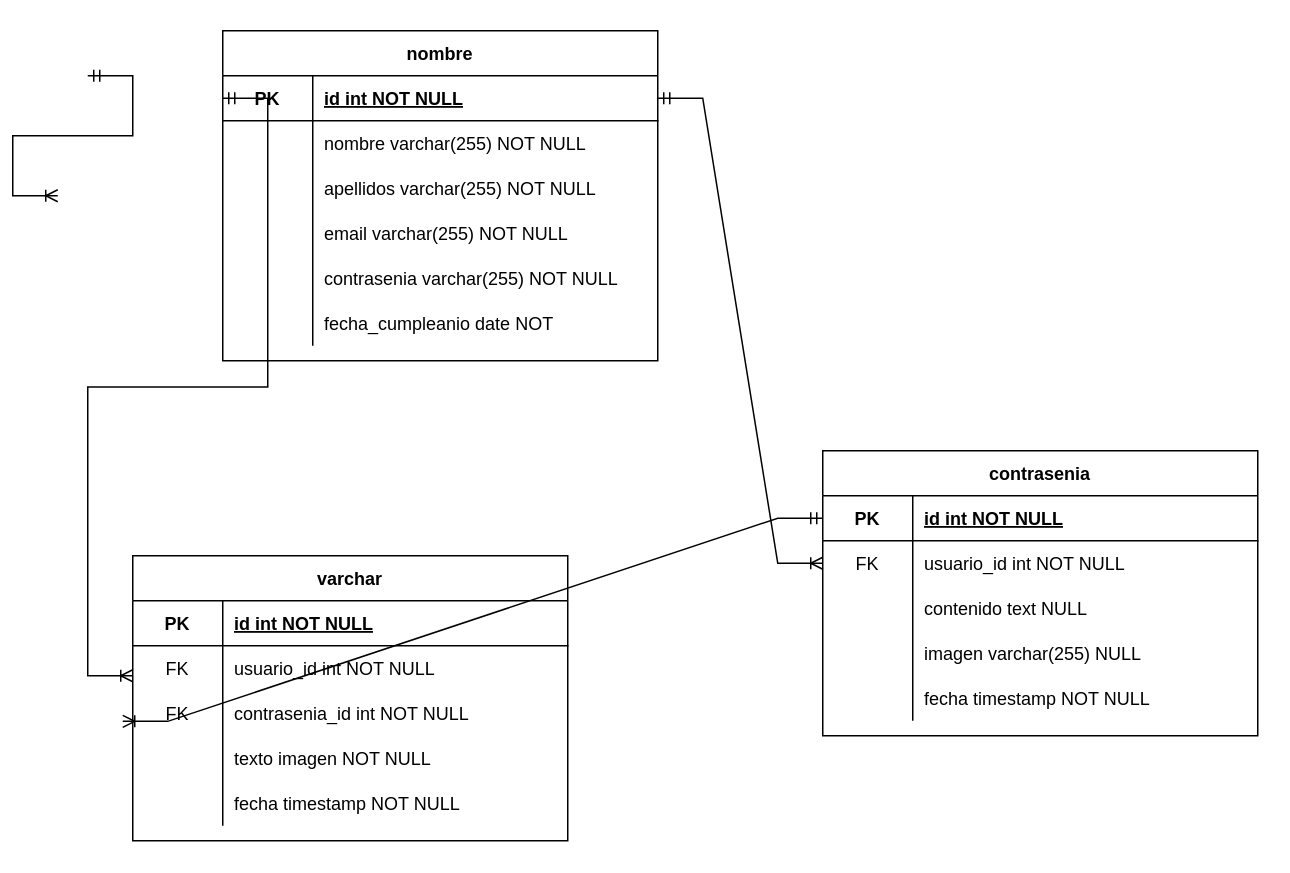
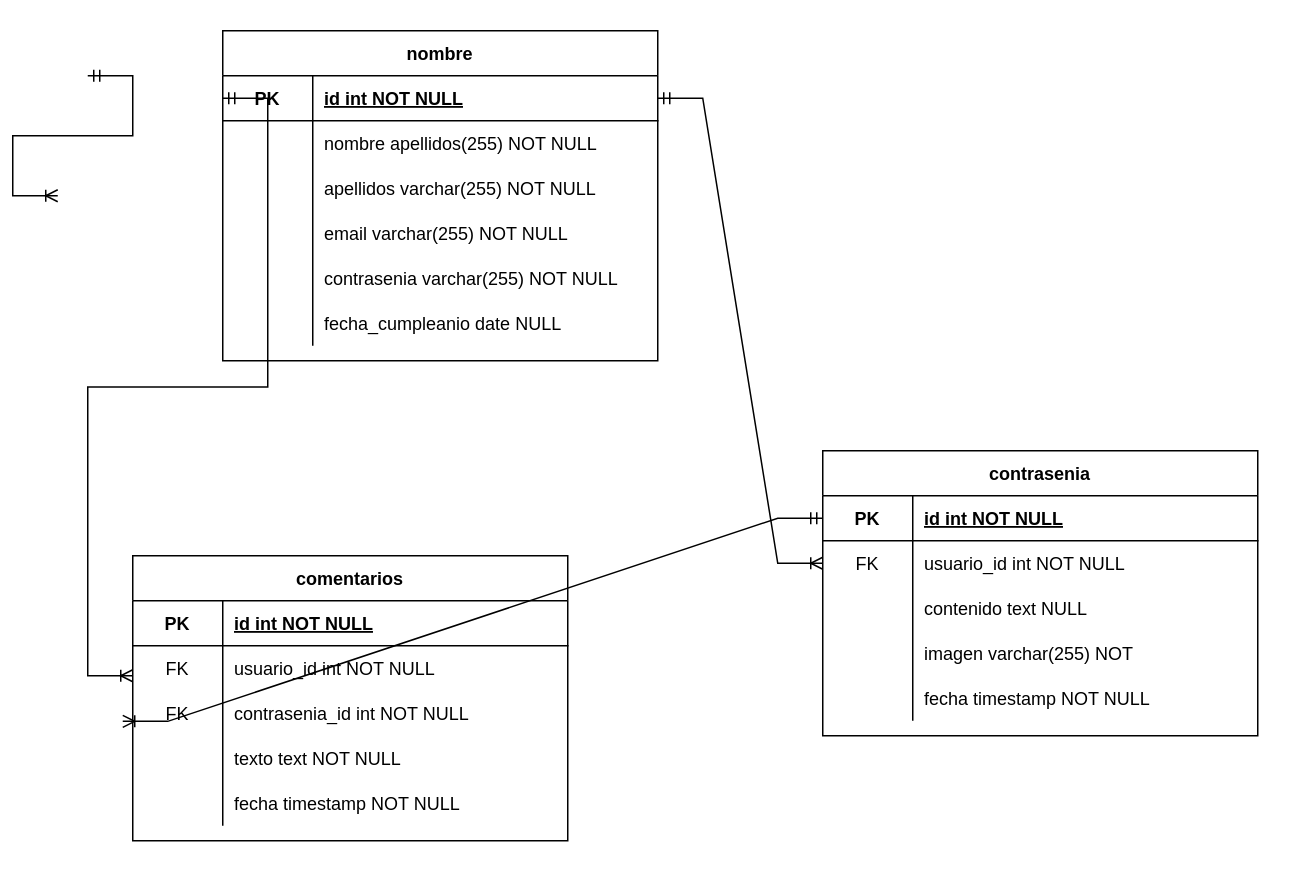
  <mxCell id="0" />
  <mxCell id="1" parent="0" />
  <mxCell id="2" value="nombre" style="shape=table;startSize=30;container=1;collapsible=1;childLayout=tableLayout;fixedRows=1;rowLines=0;fontStyle=1;align=center;resizeLast=1;" vertex="1" parent="1"><mxGeometry x="130" y="20" width="290" height="220" as="geometry" /></mxCell>
  <mxCell id="3" value="" style="shape=tableRow;horizontal=0;startSize=0;swimlaneHead=0;swimlaneBody=0;fillColor=none;collapsible=0;dropTarget=0;points=[[0,0.5],[1,0.5]];portConstraint=eastwest;top=0;left=0;right=0;bottom=1;" vertex="1" parent="2"><mxGeometry y="30" width="290" height="30" as="geometry" /></mxCell>
  <mxCell id="4" value="PK" style="shape=partialRectangle;connectable=0;fillColor=none;top=0;left=0;bottom=0;right=0;fontStyle=1;overflow=hidden;" vertex="1" parent="3"><mxGeometry width="60" height="30" as="geometry"><mxRectangle width="60" height="30" as="alternateBounds" /></mxGeometry></mxCell>
  <mxCell id="5" value="id int NOT NULL" style="shape=partialRectangle;connectable=0;fillColor=none;top=0;left=0;bottom=0;right=0;align=left;spacingLeft=6;fontStyle=5;overflow=hidden;" vertex="1" parent="3"><mxGeometry x="60" width="230" height="30" as="geometry"><mxRectangle width="230" height="30" as="alternateBounds" /></mxGeometry></mxCell>
  <mxCell id="6" value="" style="shape=tableRow;horizontal=0;startSize=0;swimlaneHead=0;swimlaneBody=0;fillColor=none;collapsible=0;dropTarget=0;points=[[0,0.5],[1,0.5]];portConstraint=eastwest;top=0;left=0;right=0;bottom=0;" vertex="1" parent="2"><mxGeometry y="60" width="290" height="30" as="geometry" /></mxCell>
  <mxCell id="7" value="" style="shape=partialRectangle;connectable=0;fillColor=none;top=0;left=0;bottom=0;right=0;editable=1;overflow=hidden;" vertex="1" parent="6"><mxGeometry width="60" height="30" as="geometry"><mxRectangle width="60" height="30" as="alternateBounds" /></mxGeometry></mxCell>
- <mxCell id="8" value="nombre varchar(255) NOT NULL" style="shape=partialRectangle;connectable=0;fillColor=none;top=0;left=0;bottom=0;right=0;align=left;spacingLeft=6;overflow=hidden;" vertex="1" parent="6"><mxGeometry x="60" width="230" height="30" as="geometry"><mxRectangle width="230" height="30" as="alternateBounds" /></mxGeometry></mxCell>
+ <mxCell id="8" value="nombre apellidos(255) NOT NULL" style="shape=partialRectangle;connectable=0;fillColor=none;top=0;left=0;bottom=0;right=0;align=left;spacingLeft=6;overflow=hidden;" vertex="1" parent="6"><mxGeometry x="60" width="230" height="30" as="geometry"><mxRectangle width="230" height="30" as="alternateBounds" /></mxGeometry></mxCell>
  <mxCell id="9" value="" style="shape=tableRow;horizontal=0;startSize=0;swimlaneHead=0;swimlaneBody=0;fillColor=none;collapsible=0;dropTarget=0;points=[[0,0.5],[1,0.5]];portConstraint=eastwest;top=0;left=0;right=0;bottom=0;" vertex="1" parent="2"><mxGeometry y="90" width="290" height="30" as="geometry" /></mxCell>
  <mxCell id="10" value="" style="shape=partialRectangle;connectable=0;fillColor=none;top=0;left=0;bottom=0;right=0;editable=1;overflow=hidden;" vertex="1" parent="9"><mxGeometry width="60" height="30" as="geometry"><mxRectangle width="60" height="30" as="alternateBounds" /></mxGeometry></mxCell>
  <mxCell id="11" value="apellidos varchar(255) NOT NULL" style="shape=partialRectangle;connectable=0;fillColor=none;top=0;left=0;bottom=0;right=0;align=left;spacingLeft=6;overflow=hidden;" vertex="1" parent="9"><mxGeometry x="60" width="230" height="30" as="geometry"><mxRectangle width="230" height="30" as="alternateBounds" /></mxGeometry></mxCell>
  <mxCell id="12" value="" style="shape=tableRow;horizontal=0;startSize=0;swimlaneHead=0;swimlaneBody=0;fillColor=none;collapsible=0;dropTarget=0;points=[[0,0.5],[1,0.5]];portConstraint=eastwest;top=0;left=0;right=0;bottom=0;" vertex="1" parent="2"><mxGeometry y="120" width="290" height="30" as="geometry" /></mxCell>
  <mxCell id="13" value="" style="shape=partialRectangle;connectable=0;fillColor=none;top=0;left=0;bottom=0;right=0;editable=1;overflow=hidden;" vertex="1" parent="12"><mxGeometry width="60" height="30" as="geometry"><mxRectangle width="60" height="30" as="alternateBounds" /></mxGeometry></mxCell>
  <mxCell id="14" value="email varchar(255) NOT NULL" style="shape=partialRectangle;connectable=0;fillColor=none;top=0;left=0;bottom=0;right=0;align=left;spacingLeft=6;overflow=hidden;" vertex="1" parent="12"><mxGeometry x="60" width="230" height="30" as="geometry"><mxRectangle width="230" height="30" as="alternateBounds" /></mxGeometry></mxCell>
  <mxCell id="15" value="" style="shape=tableRow;horizontal=0;startSize=0;swimlaneHead=0;swimlaneBody=0;fillColor=none;collapsible=0;dropTarget=0;points=[[0,0.5],[1,0.5]];portConstraint=eastwest;top=0;left=0;right=0;bottom=0;" vertex="1" parent="2"><mxGeometry y="150" width="290" height="30" as="geometry" /></mxCell>
  <mxCell id="16" value="" style="shape=partialRectangle;connectable=0;fillColor=none;top=0;left=0;bottom=0;right=0;editable=1;overflow=hidden;" vertex="1" parent="15"><mxGeometry width="60" height="30" as="geometry"><mxRectangle width="60" height="30" as="alternateBounds" /></mxGeometry></mxCell>
  <mxCell id="17" value="contrasenia varchar(255) NOT NULL" style="shape=partialRectangle;connectable=0;fillColor=none;top=0;left=0;bottom=0;right=0;align=left;spacingLeft=6;overflow=hidden;" vertex="1" parent="15"><mxGeometry x="60" width="230" height="30" as="geometry"><mxRectangle width="230" height="30" as="alternateBounds" /></mxGeometry></mxCell>
  <mxCell id="18" value="" style="shape=tableRow;horizontal=0;startSize=0;swimlaneHead=0;swimlaneBody=0;fillColor=none;collapsible=0;dropTarget=0;points=[[0,0.5],[1,0.5]];portConstraint=eastwest;top=0;left=0;right=0;bottom=0;" vertex="1" parent="2"><mxGeometry y="180" width="290" height="30" as="geometry" /></mxCell>
  <mxCell id="19" value="" style="shape=partialRectangle;connectable=0;fillColor=none;top=0;left=0;bottom=0;right=0;editable=1;overflow=hidden;" vertex="1" parent="18"><mxGeometry width="60" height="30" as="geometry"><mxRectangle width="60" height="30" as="alternateBounds" /></mxGeometry></mxCell>
- <mxCell id="20" value="fecha_cumpleanio date NOT" style="shape=partialRectangle;connectable=0;fillColor=none;top=0;left=0;bottom=0;right=0;align=left;spacingLeft=6;overflow=hidden;" vertex="1" parent="18"><mxGeometry x="60" width="230" height="30" as="geometry"><mxRectangle width="230" height="30" as="alternateBounds" /></mxGeometry></mxCell>
+ <mxCell id="20" value="fecha_cumpleanio date NULL" style="shape=partialRectangle;connectable=0;fillColor=none;top=0;left=0;bottom=0;right=0;align=left;spacingLeft=6;overflow=hidden;" vertex="1" parent="18"><mxGeometry x="60" width="230" height="30" as="geometry"><mxRectangle width="230" height="30" as="alternateBounds" /></mxGeometry></mxCell>
  <mxCell id="21" value="contrasenia" style="shape=table;startSize=30;container=1;collapsible=1;childLayout=tableLayout;fixedRows=1;rowLines=0;fontStyle=1;align=center;resizeLast=1;" vertex="1" parent="1"><mxGeometry x="530" y="300" width="290" height="190" as="geometry" /></mxCell>
  <mxCell id="22" value="" style="shape=tableRow;horizontal=0;startSize=0;swimlaneHead=0;swimlaneBody=0;fillColor=none;collapsible=0;dropTarget=0;points=[[0,0.5],[1,0.5]];portConstraint=eastwest;top=0;left=0;right=0;bottom=1;" vertex="1" parent="21"><mxGeometry y="30" width="290" height="30" as="geometry" /></mxCell>
  <mxCell id="23" value="PK" style="shape=partialRectangle;connectable=0;fillColor=none;top=0;left=0;bottom=0;right=0;fontStyle=1;overflow=hidden;" vertex="1" parent="22"><mxGeometry width="60" height="30" as="geometry"><mxRectangle width="60" height="30" as="alternateBounds" /></mxGeometry></mxCell>
  <mxCell id="24" value="id int NOT NULL" style="shape=partialRectangle;connectable=0;fillColor=none;top=0;left=0;bottom=0;right=0;align=left;spacingLeft=6;fontStyle=5;overflow=hidden;" vertex="1" parent="22"><mxGeometry x="60" width="230" height="30" as="geometry"><mxRectangle width="230" height="30" as="alternateBounds" /></mxGeometry></mxCell>
  <mxCell id="25" value="" style="shape=tableRow;horizontal=0;startSize=0;swimlaneHead=0;swimlaneBody=0;fillColor=none;collapsible=0;dropTarget=0;points=[[0,0.5],[1,0.5]];portConstraint=eastwest;top=0;left=0;right=0;bottom=0;" vertex="1" parent="21"><mxGeometry y="60" width="290" height="30" as="geometry" /></mxCell>
  <mxCell id="26" value="FK" style="shape=partialRectangle;connectable=0;fillColor=none;top=0;left=0;bottom=0;right=0;editable=1;overflow=hidden;" vertex="1" parent="25"><mxGeometry width="60" height="30" as="geometry"><mxRectangle width="60" height="30" as="alternateBounds" /></mxGeometry></mxCell>
  <mxCell id="27" value="usuario_id int NOT NULL" style="shape=partialRectangle;connectable=0;fillColor=none;top=0;left=0;bottom=0;right=0;align=left;spacingLeft=6;overflow=hidden;" vertex="1" parent="25"><mxGeometry x="60" width="230" height="30" as="geometry"><mxRectangle width="230" height="30" as="alternateBounds" /></mxGeometry></mxCell>
  <mxCell id="28" value="" style="shape=tableRow;horizontal=0;startSize=0;swimlaneHead=0;swimlaneBody=0;fillColor=none;collapsible=0;dropTarget=0;points=[[0,0.5],[1,0.5]];portConstraint=eastwest;top=0;left=0;right=0;bottom=0;" vertex="1" parent="21"><mxGeometry y="90" width="290" height="30" as="geometry" /></mxCell>
  <mxCell id="29" value="" style="shape=partialRectangle;connectable=0;fillColor=none;top=0;left=0;bottom=0;right=0;editable=1;overflow=hidden;" vertex="1" parent="28"><mxGeometry width="60" height="30" as="geometry"><mxRectangle width="60" height="30" as="alternateBounds" /></mxGeometry></mxCell>
  <mxCell id="30" value="contenido text NULL" style="shape=partialRectangle;connectable=0;fillColor=none;top=0;left=0;bottom=0;right=0;align=left;spacingLeft=6;overflow=hidden;" vertex="1" parent="28"><mxGeometry x="60" width="230" height="30" as="geometry"><mxRectangle width="230" height="30" as="alternateBounds" /></mxGeometry></mxCell>
  <mxCell id="31" value="" style="shape=tableRow;horizontal=0;startSize=0;swimlaneHead=0;swimlaneBody=0;fillColor=none;collapsible=0;dropTarget=0;points=[[0,0.5],[1,0.5]];portConstraint=eastwest;top=0;left=0;right=0;bottom=0;" vertex="1" parent="21"><mxGeometry y="120" width="290" height="30" as="geometry" /></mxCell>
  <mxCell id="32" value="" style="shape=partialRectangle;connectable=0;fillColor=none;top=0;left=0;bottom=0;right=0;editable=1;overflow=hidden;" vertex="1" parent="31"><mxGeometry width="60" height="30" as="geometry"><mxRectangle width="60" height="30" as="alternateBounds" /></mxGeometry></mxCell>
- <mxCell id="33" value="imagen varchar(255) NULL" style="shape=partialRectangle;connectable=0;fillColor=none;top=0;left=0;bottom=0;right=0;align=left;spacingLeft=6;overflow=hidden;" vertex="1" parent="31"><mxGeometry x="60" width="230" height="30" as="geometry"><mxRectangle width="230" height="30" as="alternateBounds" /></mxGeometry></mxCell>
+ <mxCell id="33" value="imagen varchar(255) NOT" style="shape=partialRectangle;connectable=0;fillColor=none;top=0;left=0;bottom=0;right=0;align=left;spacingLeft=6;overflow=hidden;" vertex="1" parent="31"><mxGeometry x="60" width="230" height="30" as="geometry"><mxRectangle width="230" height="30" as="alternateBounds" /></mxGeometry></mxCell>
  <mxCell id="34" value="" style="shape=tableRow;horizontal=0;startSize=0;swimlaneHead=0;swimlaneBody=0;fillColor=none;collapsible=0;dropTarget=0;points=[[0,0.5],[1,0.5]];portConstraint=eastwest;top=0;left=0;right=0;bottom=0;" vertex="1" parent="21"><mxGeometry y="150" width="290" height="30" as="geometry" /></mxCell>
  <mxCell id="35" value="" style="shape=partialRectangle;connectable=0;fillColor=none;top=0;left=0;bottom=0;right=0;editable=1;overflow=hidden;" vertex="1" parent="34"><mxGeometry width="60" height="30" as="geometry"><mxRectangle width="60" height="30" as="alternateBounds" /></mxGeometry></mxCell>
  <mxCell id="36" value="fecha timestamp NOT NULL" style="shape=partialRectangle;connectable=0;fillColor=none;top=0;left=0;bottom=0;right=0;align=left;spacingLeft=6;overflow=hidden;" vertex="1" parent="34"><mxGeometry x="60" width="230" height="30" as="geometry"><mxRectangle width="230" height="30" as="alternateBounds" /></mxGeometry></mxCell>
  <mxCell id="37" value="" style="edgeStyle=entityRelationEdgeStyle;fontSize=12;html=1;endArrow=ERoneToMany;startArrow=ERmandOne;rounded=0;exitX=1;exitY=0.5;exitDx=0;exitDy=0;entryX=0;entryY=0.5;entryDx=0;entryDy=0;" edge="1" parent="1" source="3" target="25"><mxGeometry width="100" height="100" relative="1" as="geometry"><mxPoint x="380" y="150" as="sourcePoint" /><mxPoint x="480" y="50" as="targetPoint" /></mxGeometry></mxCell>
- <mxCell id="38" value="varchar" style="shape=table;startSize=30;container=1;collapsible=1;childLayout=tableLayout;fixedRows=1;rowLines=0;fontStyle=1;align=center;resizeLast=1;" vertex="1" parent="1"><mxGeometry y="370" width="290" height="190" as="geometry" x="70" /></mxCell>
+ <mxCell id="38" value="comentarios" style="shape=table;startSize=30;container=1;collapsible=1;childLayout=tableLayout;fixedRows=1;rowLines=0;fontStyle=1;align=center;resizeLast=1;" vertex="1" parent="1"><mxGeometry y="370" width="290" height="190" as="geometry" x="70" /></mxCell>
  <mxCell id="39" value="" style="shape=tableRow;horizontal=0;startSize=0;swimlaneHead=0;swimlaneBody=0;fillColor=none;collapsible=0;dropTarget=0;points=[[0,0.5],[1,0.5]];portConstraint=eastwest;top=0;left=0;right=0;bottom=1;" vertex="1" parent="38"><mxGeometry y="30" width="290" height="30" as="geometry" /></mxCell>
  <mxCell id="40" value="PK" style="shape=partialRectangle;connectable=0;fillColor=none;top=0;left=0;bottom=0;right=0;fontStyle=1;overflow=hidden;" vertex="1" parent="39"><mxGeometry width="60" height="30" as="geometry"><mxRectangle width="60" height="30" as="alternateBounds" /></mxGeometry></mxCell>
  <mxCell id="41" value="id int NOT NULL" style="shape=partialRectangle;connectable=0;fillColor=none;top=0;left=0;bottom=0;right=0;align=left;spacingLeft=6;fontStyle=5;overflow=hidden;" vertex="1" parent="39"><mxGeometry x="60" width="230" height="30" as="geometry"><mxRectangle width="230" height="30" as="alternateBounds" /></mxGeometry></mxCell>
  <mxCell id="42" value="" style="shape=tableRow;horizontal=0;startSize=0;swimlaneHead=0;swimlaneBody=0;fillColor=none;collapsible=0;dropTarget=0;points=[[0,0.5],[1,0.5]];portConstraint=eastwest;top=0;left=0;right=0;bottom=0;" vertex="1" parent="38"><mxGeometry y="60" width="290" height="30" as="geometry" /></mxCell>
  <mxCell id="43" value="FK" style="shape=partialRectangle;connectable=0;fillColor=none;top=0;left=0;bottom=0;right=0;editable=1;overflow=hidden;" vertex="1" parent="42"><mxGeometry width="60" height="30" as="geometry"><mxRectangle width="60" height="30" as="alternateBounds" /></mxGeometry></mxCell>
  <mxCell id="44" value="usuario_id int NOT NULL" style="shape=partialRectangle;connectable=0;fillColor=none;top=0;left=0;bottom=0;right=0;align=left;spacingLeft=6;overflow=hidden;" vertex="1" parent="42"><mxGeometry x="60" width="230" height="30" as="geometry"><mxRectangle width="230" height="30" as="alternateBounds" /></mxGeometry></mxCell>
  <mxCell id="45" value="" style="shape=tableRow;horizontal=0;startSize=0;swimlaneHead=0;swimlaneBody=0;fillColor=none;collapsible=0;dropTarget=0;points=[[0,0.5],[1,0.5]];portConstraint=eastwest;top=0;left=0;right=0;bottom=0;" vertex="1" parent="38"><mxGeometry y="90" width="290" height="30" as="geometry" /></mxCell>
  <mxCell id="46" value="FK" style="shape=partialRectangle;connectable=0;fillColor=none;top=0;left=0;bottom=0;right=0;editable=1;overflow=hidden;" vertex="1" parent="45"><mxGeometry width="60" height="30" as="geometry"><mxRectangle width="60" height="30" as="alternateBounds" /></mxGeometry></mxCell>
  <mxCell id="47" value="contrasenia_id int NOT NULL" style="shape=partialRectangle;connectable=0;fillColor=none;top=0;left=0;bottom=0;right=0;align=left;spacingLeft=6;overflow=hidden;" vertex="1" parent="45"><mxGeometry x="60" width="230" height="30" as="geometry"><mxRectangle width="230" height="30" as="alternateBounds" /></mxGeometry></mxCell>
  <mxCell id="48" value="" style="shape=tableRow;horizontal=0;startSize=0;swimlaneHead=0;swimlaneBody=0;fillColor=none;collapsible=0;dropTarget=0;points=[[0,0.5],[1,0.5]];portConstraint=eastwest;top=0;left=0;right=0;bottom=0;" vertex="1" parent="38"><mxGeometry y="120" width="290" height="30" as="geometry" /></mxCell>
  <mxCell id="49" value="" style="shape=partialRectangle;connectable=0;fillColor=none;top=0;left=0;bottom=0;right=0;editable=1;overflow=hidden;" vertex="1" parent="48"><mxGeometry width="60" height="30" as="geometry"><mxRectangle width="60" height="30" as="alternateBounds" /></mxGeometry></mxCell>
- <mxCell id="50" value="texto imagen NOT NULL" style="shape=partialRectangle;connectable=0;fillColor=none;top=0;left=0;bottom=0;right=0;align=left;spacingLeft=6;overflow=hidden;" vertex="1" parent="48"><mxGeometry x="60" width="230" height="30" as="geometry"><mxRectangle width="230" height="30" as="alternateBounds" /></mxGeometry></mxCell>
+ <mxCell id="50" value="texto text NOT NULL" style="shape=partialRectangle;connectable=0;fillColor=none;top=0;left=0;bottom=0;right=0;align=left;spacingLeft=6;overflow=hidden;" vertex="1" parent="48"><mxGeometry x="60" width="230" height="30" as="geometry"><mxRectangle width="230" height="30" as="alternateBounds" /></mxGeometry></mxCell>
  <mxCell id="51" value="" style="shape=tableRow;horizontal=0;startSize=0;swimlaneHead=0;swimlaneBody=0;fillColor=none;collapsible=0;dropTarget=0;points=[[0,0.5],[1,0.5]];portConstraint=eastwest;top=0;left=0;right=0;bottom=0;" vertex="1" parent="38"><mxGeometry y="150" width="290" height="30" as="geometry" /></mxCell>
  <mxCell id="52" value="" style="shape=partialRectangle;connectable=0;fillColor=none;top=0;left=0;bottom=0;right=0;editable=1;overflow=hidden;" vertex="1" parent="51"><mxGeometry width="60" height="30" as="geometry"><mxRectangle width="60" height="30" as="alternateBounds" /></mxGeometry></mxCell>
  <mxCell id="53" value="fecha timestamp NOT NULL" style="shape=partialRectangle;connectable=0;fillColor=none;top=0;left=0;bottom=0;right=0;align=left;spacingLeft=6;overflow=hidden;" vertex="1" parent="51"><mxGeometry x="60" width="230" height="30" as="geometry"><mxRectangle width="230" height="30" as="alternateBounds" /></mxGeometry></mxCell>
  <mxCell id="54" value="" style="edgeStyle=entityRelationEdgeStyle;fontSize=12;html=1;endArrow=ERoneToMany;startArrow=ERmandOne;rounded=0;" edge="1" parent="1"><mxGeometry width="100" height="100" relative="1" as="geometry"><mxPoint x="40" y="50" as="sourcePoint" /><mxPoint x="20" y="130" as="targetPoint" /></mxGeometry></mxCell>
  <mxCell id="55" value="" style="edgeStyle=entityRelationEdgeStyle;fontSize=12;html=1;endArrow=ERoneToMany;startArrow=ERmandOne;rounded=0;exitX=0;exitY=0.5;exitDx=0;exitDy=0;entryX=-0.023;entryY=0.68;entryDx=0;entryDy=0;entryPerimeter=0;" edge="1" parent="1" source="22" target="45"><mxGeometry width="100" height="100" relative="1" as="geometry"><mxPoint x="140" y="75" as="sourcePoint" /><mxPoint x="490" y="325" as="targetPoint" /></mxGeometry></mxCell>
  <mxCell id="56" value="" style="edgeStyle=entityRelationEdgeStyle;fontSize=12;html=1;endArrow=ERoneToMany;startArrow=ERmandOne;rounded=0;exitX=0;exitY=0.5;exitDx=0;exitDy=0;" edge="1" parent="1" source="3"><mxGeometry width="100" height="100" relative="1" as="geometry"><mxPoint x="230" y="320" as="sourcePoint" /><mxPoint y="450" as="targetPoint" x="70" /></mxGeometry></mxCell>
